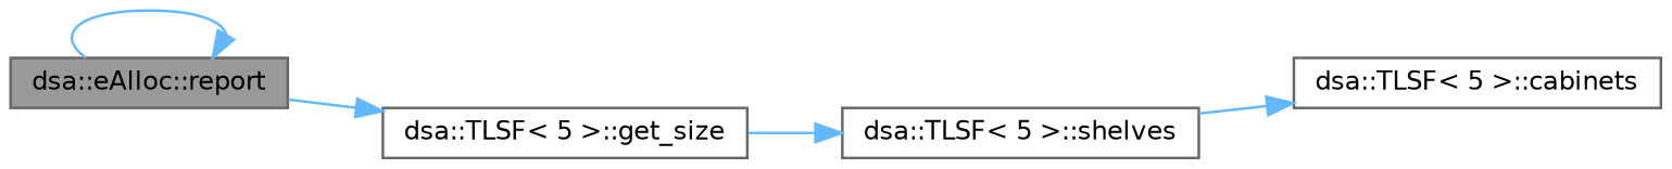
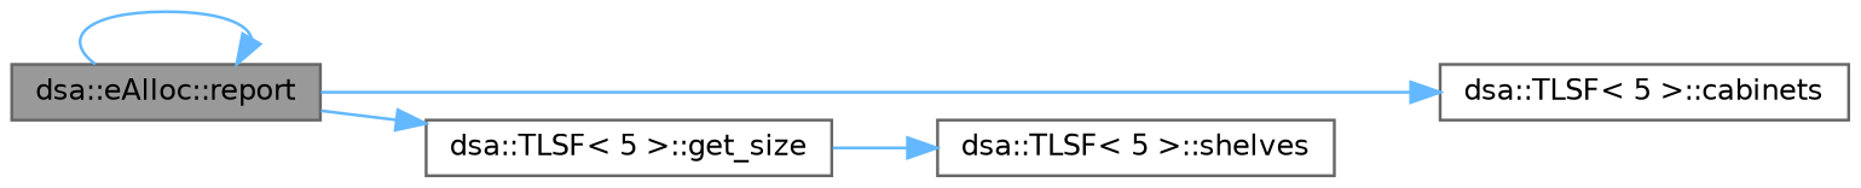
  digraph {
    rankdir=LR
    node [color=grey40 fillcolor=white fontname=Helvetica fontsize=10 shape=box style=filled]
    edge [color=steelblue1 fontname=Helvetica fontsize=10 labelfontname=Helvetica labelfontsize=10 style=solid]
    n1 [color=gray40 fillcolor=grey60 fontcolor=black height=0.2 label="dsa::eAlloc::report" width=0.4]
    n2 [height=0.2 label="dsa::TLSF\< 5 \>::cabinets" width=0.4]
    n3 [height=0.2 label="dsa::TLSF\< 5 \>::get_size" width=0.4]
    n4 [height=0.2 label="dsa::TLSF\< 5 \>::shelves" width=0.4]
    n1 -> n1
-   n4 -> n2
+   n1 -> n2
    n1 -> n3
    n3 -> n4
  }
